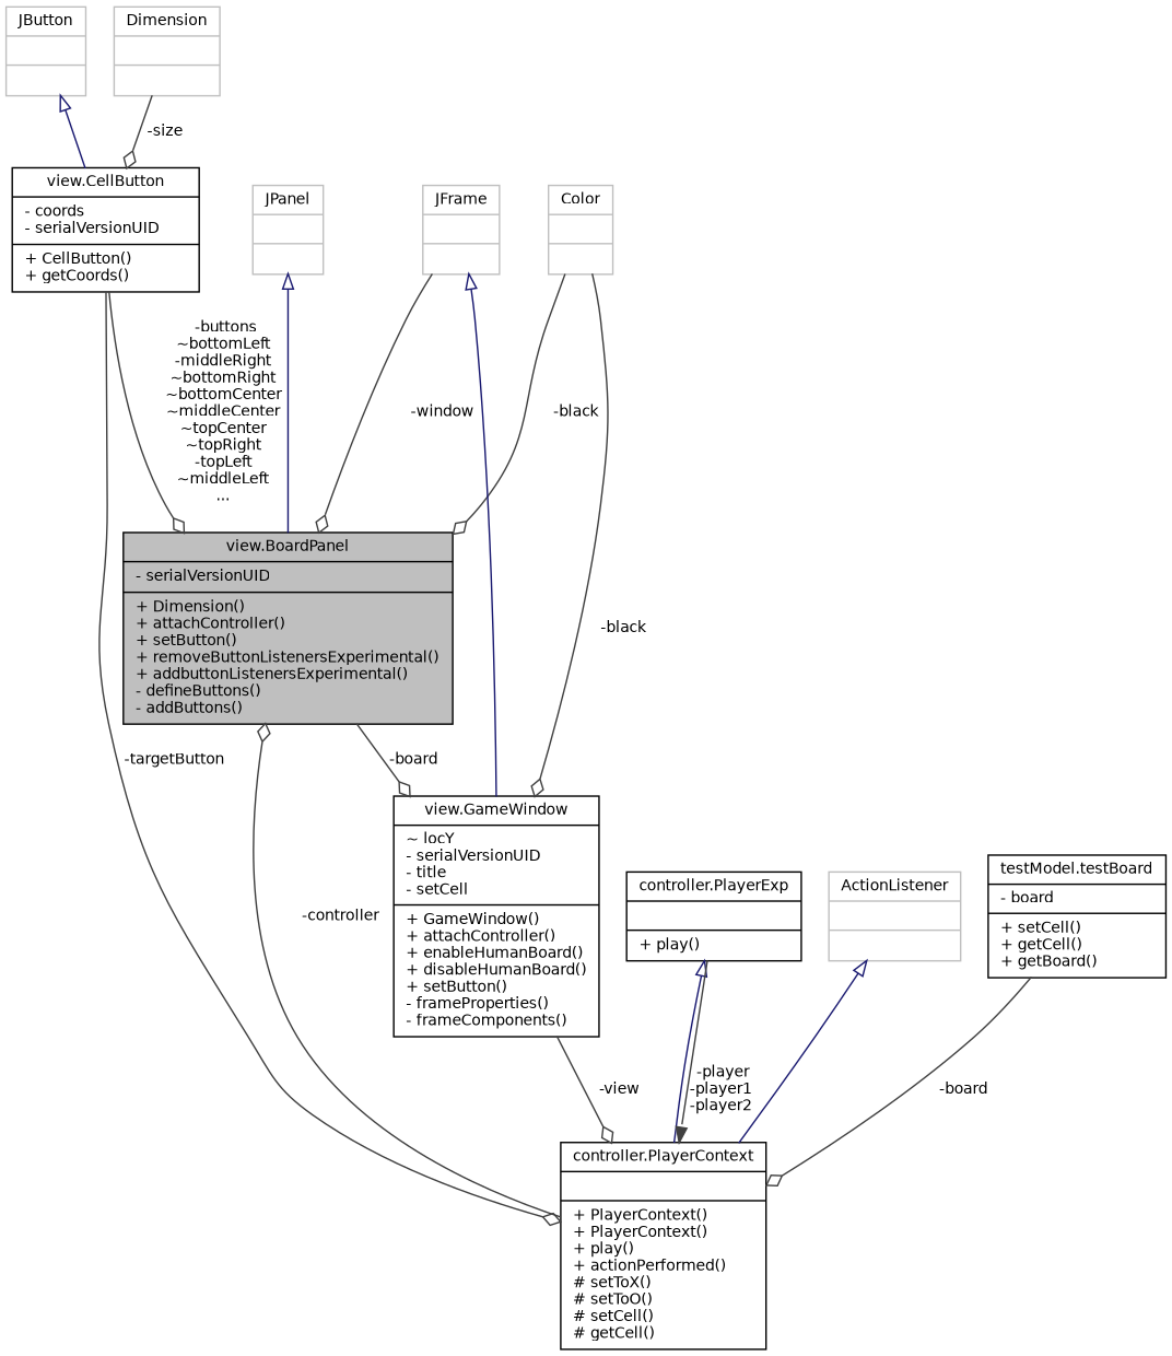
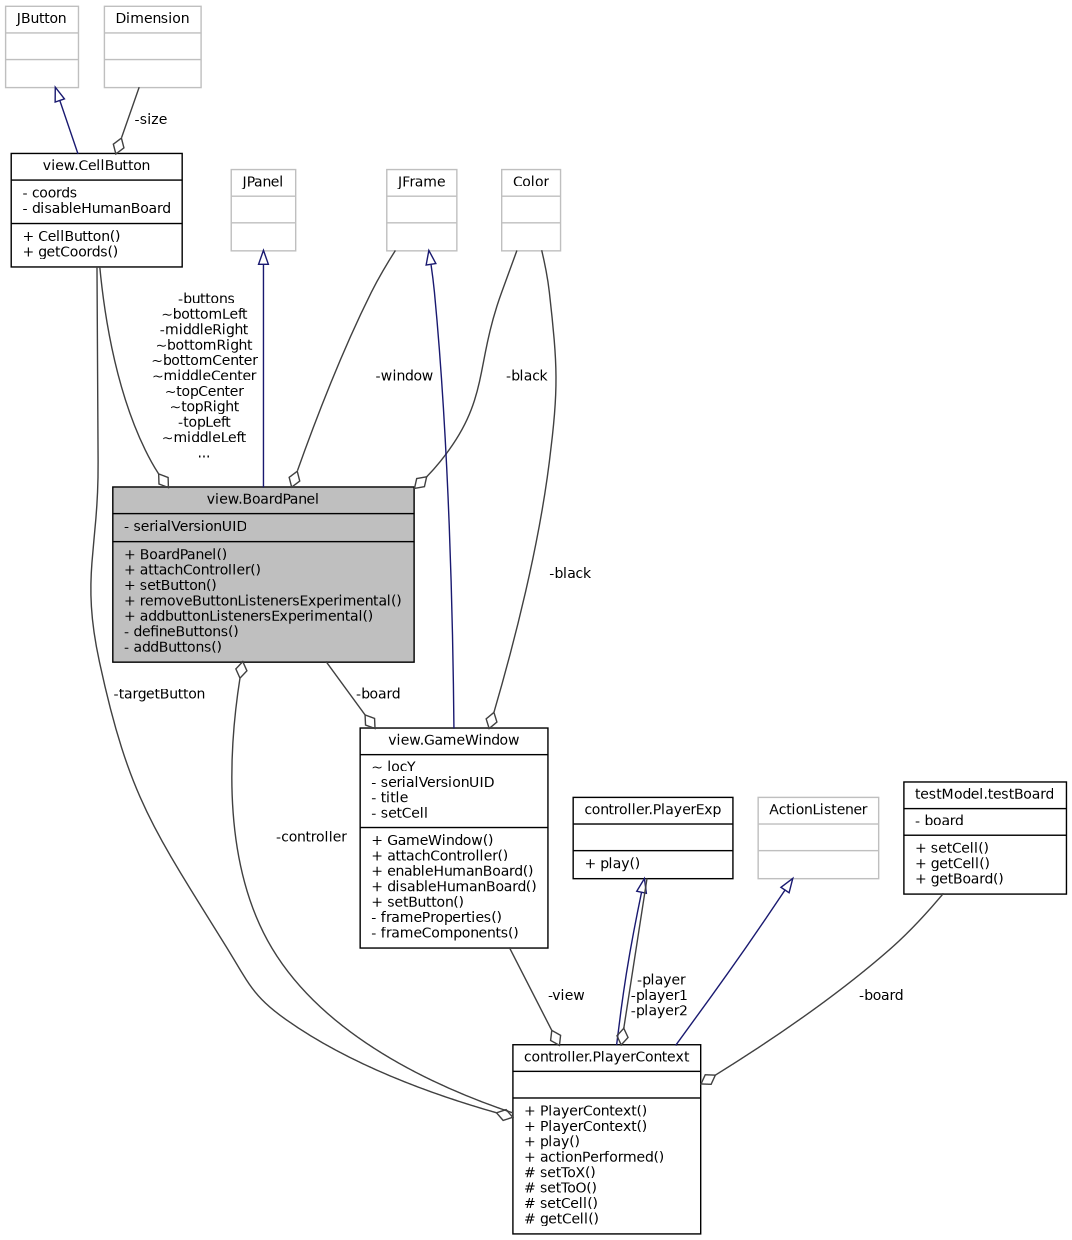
  digraph {
    node [color=black fillcolor=white fontname=Helvetica fontsize=10 shape=record style=filled]
    edge [arrowhead=odiamond color=grey25 fontname=Helvetica fontsize=10 labelfontname=Helvetica labelfontsize=10 style=solid]
-   n1 [fillcolor=grey75 fontcolor=black height=0.2 label="{view.BoardPanel\n|- serialVersionUID\l|+ Dimension()\l+ attachController()\l+ setButton()\l+ removeButtonListenersExperimental()\l+ addbuttonListenersExperimental()\l- defineButtons()\l- addButtons()\l}" width=0.4]
+   n1 [fillcolor=grey75 fontcolor=black height=0.2 label="{view.BoardPanel\n|- serialVersionUID\l|+ BoardPanel()\l+ attachController()\l+ setButton()\l+ removeButtonListenersExperimental()\l+ addbuttonListenersExperimental()\l- defineButtons()\l- addButtons()\l}" width=0.4]
    n2 [height=0.2 label="{view.GameWindow\n|~ locY\l- serialVersionUID\l- title\l- setCell\l|+ GameWindow()\l+ attachController()\l+ enableHumanBoard()\l+ disableHumanBoard()\l+ setButton()\l- frameProperties()\l- frameComponents()\l}" width=0.4]
    n3 [height=0.2 label="{controller.PlayerContext\n||+ PlayerContext()\l+ PlayerContext()\l+ play()\l+ actionPerformed()\l# setToX()\l# setToO()\l# setCell()\l# getCell()\l}" width=0.4]
    n4 [color=grey75 height=0.2 label="{JPanel\n||}" width=0.4]
-   n5 [height=0.2 label="{view.CellButton\n|- coords\l- serialVersionUID\l|+ CellButton()\l+ getCoords()\l}" width=0.4]
+   n5 [height=0.2 label="{view.CellButton\n|- coords\l- disableHumanBoard\l|+ CellButton()\l+ getCoords()\l}" width=0.4]
    n6 [color=grey75 height=0.2 label="{JButton\n||}" width=0.4]
    n7 [color=grey75 height=0.2 label="{Color\n||}" width=0.4]
    n8 [color=grey75 height=0.2 label="{Dimension\n||}" width=0.4]
    n9 [height=0.2 label="{controller.PlayerExp\n||+ play()\l}" width=0.4]
    n10 [color=grey75 height=0.2 label="{ActionListener\n||}" width=0.4]
    n11 [color=grey75 height=0.2 label="{JFrame\n||}" width=0.4]
    n12 [height=0.2 label="{testModel.testBoard\n|- board\l|+ setCell()\l+ getCell()\l+ getBoard()\l}" width=0.4]
    n1 -> n2 [label=" -board"]
    n2 -> n3 [label=" -view"]
    n3 -> n1 [label=" -controller"]
    n4 -> n1 [arrowtail=onormal color=midnightblue dir=back arrowhead=""]
    n5 -> n1 [label=" -buttons\n~bottomLeft\n-middleRight\n~bottomRight\n~bottomCenter\n~middleCenter\n~topCenter\n~topRight\n-topLeft\n~middleLeft\n..."]
    n5 -> n3 [label=" -targetButton"]
    n6 -> n5 [arrowtail=onormal color=midnightblue dir=back arrowhead=""]
    n7 -> n1 [label=" -black"]
    n7 -> n2 [label=" -black"]
    n8 -> n5 [label=" -size"]
    n9 -> n3 [arrowtail=onormal color=midnightblue dir=back arrowhead=""]
-   n9 -> n3 [arrowhead=normal label=" -player\n-player1\n-player2"]
+   n9 -> n3 [label=" -player\n-player1\n-player2"]
    n10 -> n3 [arrowtail=onormal color=midnightblue dir=back arrowhead=""]
    n11 -> n1 [label=" -window"]
    n11 -> n2 [arrowtail=onormal color=midnightblue dir=back arrowhead=""]
    n12 -> n3 [label=" -board"]
  }
